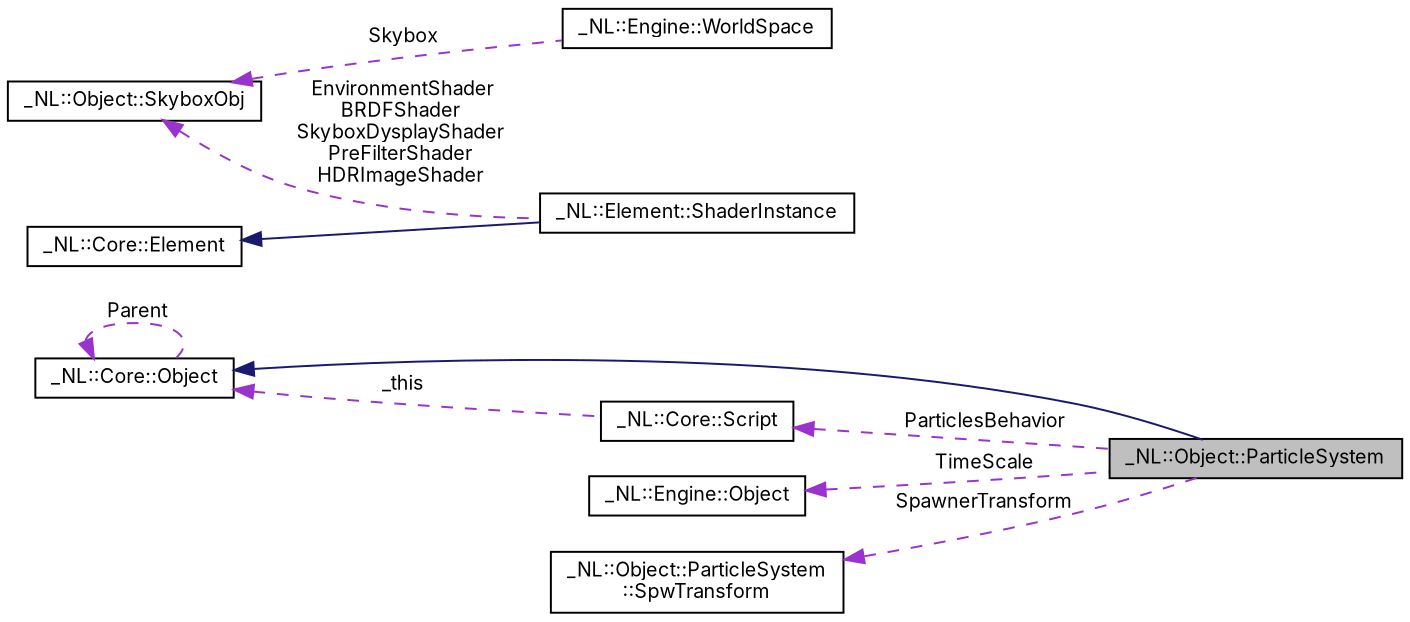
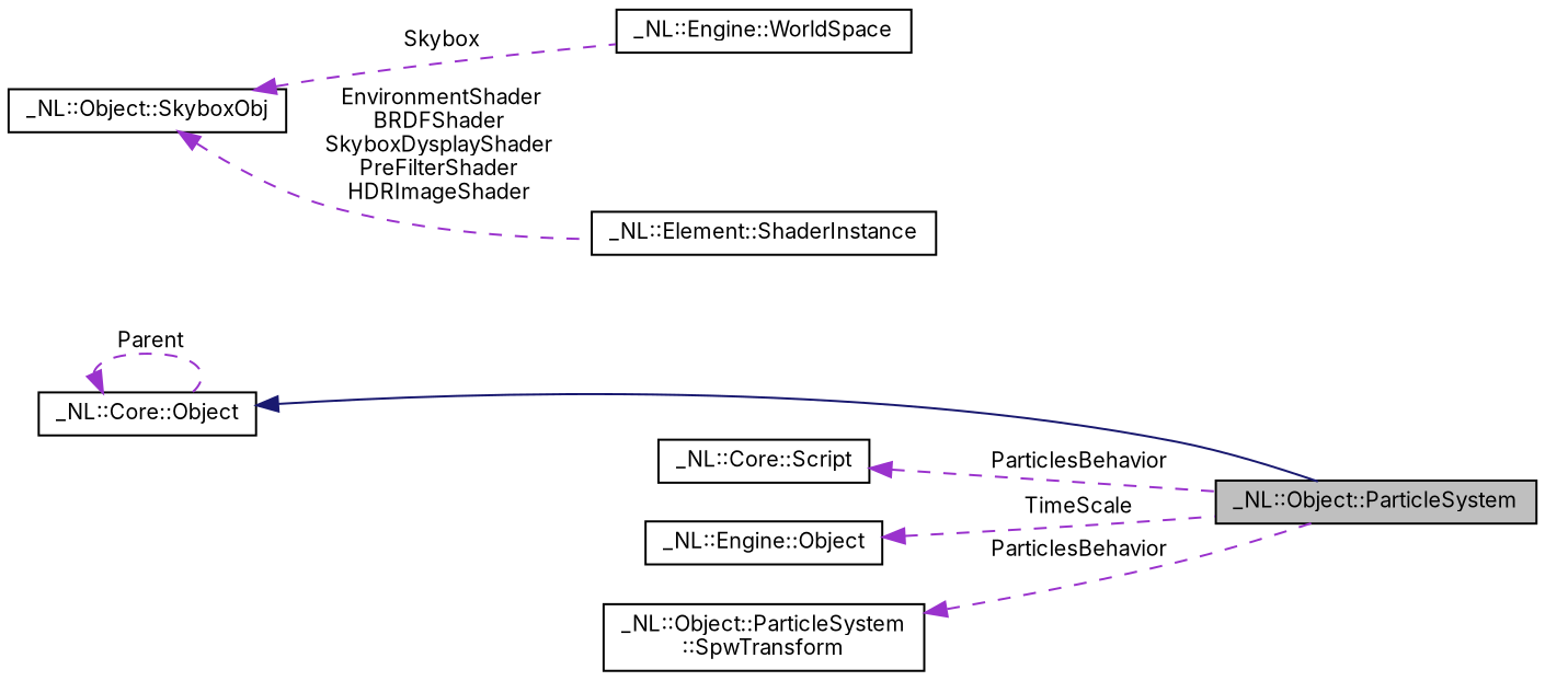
  digraph {
    fontname=Inter
    rankdir=LR
    node [color=black fillcolor=white fontname=Inter fontsize=10 shape=record style=filled]
    edge [color=darkorchid3 dir=back fontname=Inter fontsize=10 labelfontname=Helvetica labelfontsize=10 style=dashed]
    n1 [fillcolor=grey75 fontcolor=black height=0.2 label="_NL::Object::ParticleSystem" width=0.4]
    n2 [height=0.2 label="_NL::Core::Object" width=0.4]
    n3 [height=0.2 label="_NL::Core::Script" width=0.4]
    n4 [height=0.2 label="_NL::Engine::WorldSpace" width=0.4]
    n5 [height=0.2 label="_NL::Object::SkyboxObj" width=0.4]
    n6 [height=0.2 label="_NL::Element::ShaderInstance" width=0.4]
-   n7 [height=0.2 label="_NL::Core::Element" width=0.4]
    n8 [height=0.2 label="_NL::Engine::Object" width=0.4]
    n9 [height=0.2 label="_NL::Object::ParticleSystem\l::SpwTransform" width=0.4]
    n2 -> n1 [color=midnightblue style=solid]
    n2 -> n2 [label=" Parent"]
-   n2 -> n3 [label=" _this"]
    n3 -> n1 [label=" ParticlesBehavior"]
    n5 -> n4 [label=" Skybox"]
    n5 -> n6 [label=" EnvironmentShader\nBRDFShader\nSkyboxDysplayShader\nPreFilterShader\nHDRImageShader"]
-   n7 -> n6 [color=midnightblue style=solid]
    n8 -> n1 [label=" TimeScale"]
-   n9 -> n1 [label=" SpawnerTransform"]
+   n9 -> n1 [label=" ParticlesBehavior"]
  }
